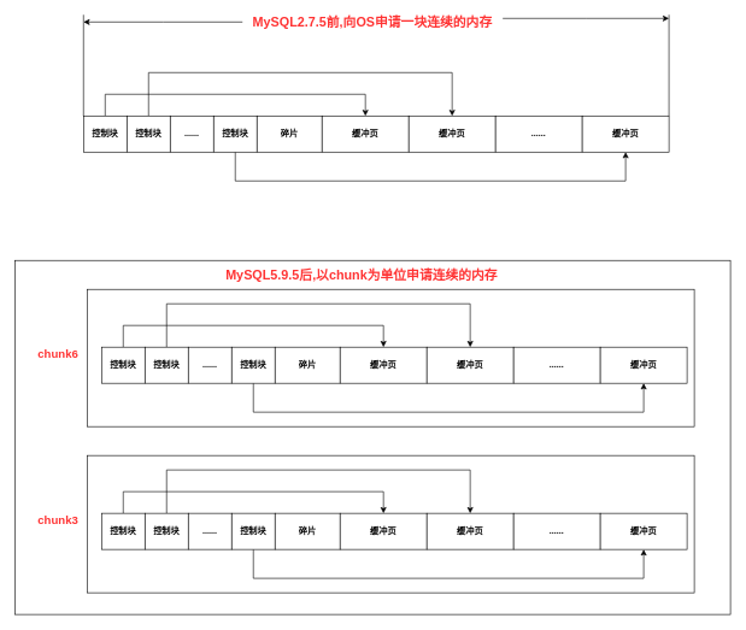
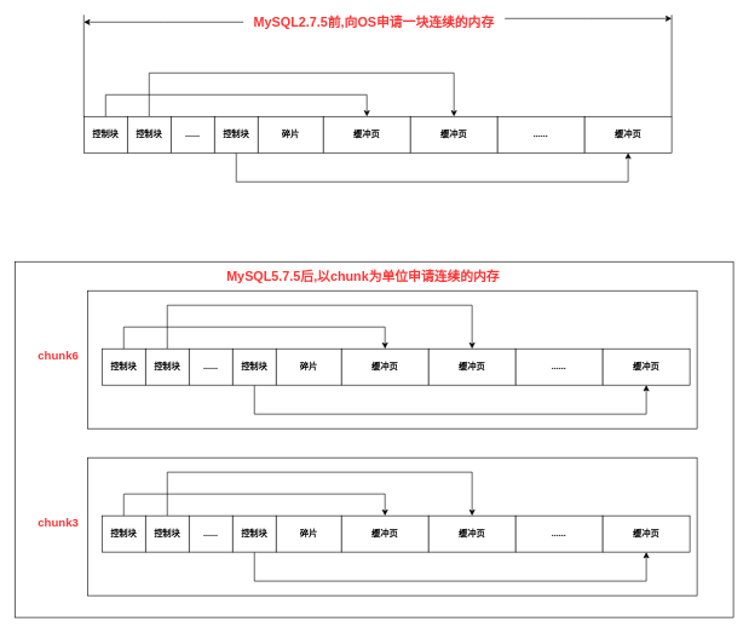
  <mxCell id="0" />
  <mxCell id="1" parent="0" />
  <mxCell id="2" value="" style="rounded=0;whiteSpace=wrap;html=1;" vertex="1" parent="1"><mxGeometry x="20" y="360" width="990" height="490" as="geometry" /></mxCell>
  <mxCell id="3" value="" style="rounded=0;whiteSpace=wrap;html=1;" vertex="1" parent="1"><mxGeometry x="120" y="400" width="840" height="190" as="geometry" /></mxCell>
  <mxCell id="4" style="edgeStyle=orthogonalEdgeStyle;rounded=0;orthogonalLoop=1;jettySize=auto;html=1;exitX=0.5;exitY=0;exitDx=0;exitDy=0;entryX=0.5;entryY=0;entryDx=0;entryDy=0;" edge="1" parent="1" source="5" target="12"><mxGeometry relative="1" as="geometry"><Array as="points"><mxPoint x="145" y="130" /><mxPoint x="505" y="130" /></Array></mxGeometry></mxCell>
  <mxCell id="5" value="&lt;b&gt;控制块&lt;/b&gt;" style="rounded=0;whiteSpace=wrap;html=1;" vertex="1" parent="1"><mxGeometry x="115" y="160" width="60" height="50" as="geometry" /></mxCell>
  <mxCell id="6" style="edgeStyle=orthogonalEdgeStyle;rounded=0;orthogonalLoop=1;jettySize=auto;html=1;exitX=0.5;exitY=0;exitDx=0;exitDy=0;entryX=0.5;entryY=0;entryDx=0;entryDy=0;" edge="1" parent="1" source="7" target="13"><mxGeometry relative="1" as="geometry"><Array as="points"><mxPoint x="205" y="100" /><mxPoint x="625" y="100" /></Array></mxGeometry></mxCell>
  <mxCell id="7" value="&lt;b&gt;控制块&lt;/b&gt;" style="rounded=0;whiteSpace=wrap;html=1;" vertex="1" parent="1"><mxGeometry x="175" y="160" width="60" height="50" as="geometry" /></mxCell>
  <mxCell id="8" value="&lt;b&gt;......&lt;/b&gt;" style="rounded=0;whiteSpace=wrap;html=1;" vertex="1" parent="1"><mxGeometry x="235" y="160" width="60" height="50" as="geometry" /></mxCell>
  <mxCell id="9" style="edgeStyle=orthogonalEdgeStyle;rounded=0;orthogonalLoop=1;jettySize=auto;html=1;exitX=0.5;exitY=1;exitDx=0;exitDy=0;entryX=0.5;entryY=1;entryDx=0;entryDy=0;" edge="1" parent="1" source="10" target="15"><mxGeometry relative="1" as="geometry"><Array as="points"><mxPoint x="325" y="250" /><mxPoint x="865" y="250" /></Array></mxGeometry></mxCell>
  <mxCell id="10" value="&lt;b&gt;控制块&lt;/b&gt;" style="rounded=0;whiteSpace=wrap;html=1;" vertex="1" parent="1"><mxGeometry x="295" y="160" width="60" height="50" as="geometry" /></mxCell>
  <mxCell id="11" value="&lt;b&gt;碎片&lt;/b&gt;" style="rounded=0;whiteSpace=wrap;html=1;" vertex="1" parent="1"><mxGeometry x="355" y="160" width="90" height="50" as="geometry" /></mxCell>
  <mxCell id="12" value="&lt;b&gt;缓冲页&lt;/b&gt;" style="rounded=0;whiteSpace=wrap;html=1;" vertex="1" parent="1"><mxGeometry x="445" y="160" width="120" height="50" as="geometry" /></mxCell>
  <mxCell id="13" value="&lt;b&gt;缓冲页&lt;/b&gt;" style="rounded=0;whiteSpace=wrap;html=1;" vertex="1" parent="1"><mxGeometry x="565" y="160" width="120" height="50" as="geometry" /></mxCell>
  <mxCell id="14" value="&lt;b&gt;......&lt;/b&gt;" style="rounded=0;whiteSpace=wrap;html=1;" vertex="1" parent="1"><mxGeometry x="685" y="160" width="120" height="50" as="geometry" /></mxCell>
  <mxCell id="15" value="&lt;b&gt;缓冲页&lt;/b&gt;" style="rounded=0;whiteSpace=wrap;html=1;" vertex="1" parent="1"><mxGeometry x="805" y="160" width="120" height="50" as="geometry" /></mxCell>
  <mxCell id="16" value="" style="endArrow=none;html=1;exitX=0;exitY=0;exitDx=0;exitDy=0;" edge="1" parent="1" source="5"><mxGeometry width="50" height="50" relative="1" as="geometry"><mxPoint x="95" y="160" as="sourcePoint" /><mxPoint x="115" y="20" as="targetPoint" /></mxGeometry></mxCell>
  <mxCell id="17" value="" style="endArrow=none;html=1;exitX=0;exitY=0;exitDx=0;exitDy=0;" edge="1" parent="1"><mxGeometry width="50" height="50" relative="1" as="geometry"><mxPoint x="925" y="160" as="sourcePoint" /><mxPoint x="925" y="20" as="targetPoint" /></mxGeometry></mxCell>
  <mxCell id="18" style="edgeStyle=orthogonalEdgeStyle;rounded=0;orthogonalLoop=1;jettySize=auto;html=1;exitX=1;exitY=0.25;exitDx=0;exitDy=0;" edge="1" parent="1" source="20"><mxGeometry relative="1" as="geometry"><mxPoint x="925" y="25" as="targetPoint" /></mxGeometry></mxCell>
  <mxCell id="19" style="edgeStyle=orthogonalEdgeStyle;rounded=0;orthogonalLoop=1;jettySize=auto;html=1;exitX=0;exitY=0.5;exitDx=0;exitDy=0;" edge="1" parent="1" source="20"><mxGeometry relative="1" as="geometry"><mxPoint x="115" y="30" as="targetPoint" /></mxGeometry></mxCell>
  <mxCell id="20" value="&lt;b&gt;&lt;font style=&quot;font-size: 18px&quot; color=&quot;#ff3333&quot;&gt;MySQL2.7.5前,向OS申请一块连续的内存&lt;/font&gt;&lt;/b&gt;" style="text;html=1;strokeColor=none;fillColor=none;align=center;verticalAlign=middle;whiteSpace=wrap;rounded=0;" vertex="1" parent="1"><mxGeometry x="335" y="20" width="360" height="20" as="geometry" /></mxCell>
  <mxCell id="21" style="edgeStyle=orthogonalEdgeStyle;rounded=0;orthogonalLoop=1;jettySize=auto;html=1;exitX=0.5;exitY=0;exitDx=0;exitDy=0;entryX=0.5;entryY=0;entryDx=0;entryDy=0;" edge="1" parent="1" source="22" target="29"><mxGeometry relative="1" as="geometry"><Array as="points"><mxPoint x="170" y="450" /><mxPoint x="530" y="450" /></Array></mxGeometry></mxCell>
  <mxCell id="22" value="&lt;b&gt;控制块&lt;/b&gt;" style="rounded=0;whiteSpace=wrap;html=1;" vertex="1" parent="1"><mxGeometry x="140" y="480" width="60" height="50" as="geometry" /></mxCell>
  <mxCell id="23" style="edgeStyle=orthogonalEdgeStyle;rounded=0;orthogonalLoop=1;jettySize=auto;html=1;exitX=0.5;exitY=0;exitDx=0;exitDy=0;entryX=0.5;entryY=0;entryDx=0;entryDy=0;" edge="1" parent="1" source="24" target="30"><mxGeometry relative="1" as="geometry"><Array as="points"><mxPoint x="230" y="420" /><mxPoint x="650" y="420" /></Array></mxGeometry></mxCell>
  <mxCell id="24" value="&lt;b&gt;控制块&lt;/b&gt;" style="rounded=0;whiteSpace=wrap;html=1;" vertex="1" parent="1"><mxGeometry x="200" y="480" width="60" height="50" as="geometry" /></mxCell>
  <mxCell id="25" value="&lt;b&gt;......&lt;/b&gt;" style="rounded=0;whiteSpace=wrap;html=1;" vertex="1" parent="1"><mxGeometry x="260" y="480" width="60" height="50" as="geometry" /></mxCell>
  <mxCell id="26" style="edgeStyle=orthogonalEdgeStyle;rounded=0;orthogonalLoop=1;jettySize=auto;html=1;exitX=0.5;exitY=1;exitDx=0;exitDy=0;entryX=0.5;entryY=1;entryDx=0;entryDy=0;" edge="1" parent="1" source="27" target="32"><mxGeometry relative="1" as="geometry"><Array as="points"><mxPoint x="350" y="570" /><mxPoint x="890" y="570" /></Array></mxGeometry></mxCell>
  <mxCell id="27" value="&lt;b&gt;控制块&lt;/b&gt;" style="rounded=0;whiteSpace=wrap;html=1;" vertex="1" parent="1"><mxGeometry x="320" y="480" width="60" height="50" as="geometry" /></mxCell>
  <mxCell id="28" value="&lt;b&gt;碎片&lt;/b&gt;" style="rounded=0;whiteSpace=wrap;html=1;" vertex="1" parent="1"><mxGeometry x="380" y="480" width="90" height="50" as="geometry" /></mxCell>
  <mxCell id="29" value="&lt;b&gt;缓冲页&lt;/b&gt;" style="rounded=0;whiteSpace=wrap;html=1;" vertex="1" parent="1"><mxGeometry x="470" y="480" width="120" height="50" as="geometry" /></mxCell>
  <mxCell id="30" value="&lt;b&gt;缓冲页&lt;/b&gt;" style="rounded=0;whiteSpace=wrap;html=1;" vertex="1" parent="1"><mxGeometry x="590" y="480" width="120" height="50" as="geometry" /></mxCell>
  <mxCell id="31" value="&lt;b&gt;......&lt;/b&gt;" style="rounded=0;whiteSpace=wrap;html=1;" vertex="1" parent="1"><mxGeometry x="710" y="480" width="120" height="50" as="geometry" /></mxCell>
  <mxCell id="32" value="&lt;b&gt;缓冲页&lt;/b&gt;" style="rounded=0;whiteSpace=wrap;html=1;" vertex="1" parent="1"><mxGeometry x="830" y="480" width="120" height="50" as="geometry" /></mxCell>
  <mxCell id="33" value="&lt;b&gt;&lt;font style=&quot;font-size: 16px&quot; color=&quot;#ff3333&quot;&gt;chunk6&lt;/font&gt;&lt;/b&gt;" style="text;html=1;strokeColor=none;fillColor=none;align=center;verticalAlign=middle;whiteSpace=wrap;rounded=0;" vertex="1" parent="1"><mxGeometry x="60" y="480" width="40" height="20" as="geometry" /></mxCell>
  <mxCell id="34" value="" style="rounded=0;whiteSpace=wrap;html=1;" vertex="1" parent="1"><mxGeometry x="120" y="630" width="840" height="190" as="geometry" /></mxCell>
  <mxCell id="35" style="edgeStyle=orthogonalEdgeStyle;rounded=0;orthogonalLoop=1;jettySize=auto;html=1;exitX=0.5;exitY=0;exitDx=0;exitDy=0;entryX=0.5;entryY=0;entryDx=0;entryDy=0;" edge="1" parent="1" source="36" target="43"><mxGeometry relative="1" as="geometry"><Array as="points"><mxPoint x="170" y="680" /><mxPoint x="530" y="680" /></Array></mxGeometry></mxCell>
  <mxCell id="36" value="&lt;b&gt;控制块&lt;/b&gt;" style="rounded=0;whiteSpace=wrap;html=1;" vertex="1" parent="1"><mxGeometry x="140" y="710" width="60" height="50" as="geometry" /></mxCell>
  <mxCell id="37" style="edgeStyle=orthogonalEdgeStyle;rounded=0;orthogonalLoop=1;jettySize=auto;html=1;exitX=0.5;exitY=0;exitDx=0;exitDy=0;entryX=0.5;entryY=0;entryDx=0;entryDy=0;" edge="1" parent="1" source="38" target="44"><mxGeometry relative="1" as="geometry"><Array as="points"><mxPoint x="230" y="650" /><mxPoint x="650" y="650" /></Array></mxGeometry></mxCell>
  <mxCell id="38" value="&lt;b&gt;控制块&lt;/b&gt;" style="rounded=0;whiteSpace=wrap;html=1;" vertex="1" parent="1"><mxGeometry x="200" y="710" width="60" height="50" as="geometry" /></mxCell>
  <mxCell id="39" value="&lt;b&gt;......&lt;/b&gt;" style="rounded=0;whiteSpace=wrap;html=1;" vertex="1" parent="1"><mxGeometry x="260" y="710" width="60" height="50" as="geometry" /></mxCell>
  <mxCell id="40" style="edgeStyle=orthogonalEdgeStyle;rounded=0;orthogonalLoop=1;jettySize=auto;html=1;exitX=0.5;exitY=1;exitDx=0;exitDy=0;entryX=0.5;entryY=1;entryDx=0;entryDy=0;" edge="1" parent="1" source="41" target="46"><mxGeometry relative="1" as="geometry"><Array as="points"><mxPoint x="350" y="800" /><mxPoint x="890" y="800" /></Array></mxGeometry></mxCell>
  <mxCell id="41" value="&lt;b&gt;控制块&lt;/b&gt;" style="rounded=0;whiteSpace=wrap;html=1;" vertex="1" parent="1"><mxGeometry x="320" y="710" width="60" height="50" as="geometry" /></mxCell>
  <mxCell id="42" value="&lt;b&gt;碎片&lt;/b&gt;" style="rounded=0;whiteSpace=wrap;html=1;" vertex="1" parent="1"><mxGeometry x="380" y="710" width="90" height="50" as="geometry" /></mxCell>
  <mxCell id="43" value="&lt;b&gt;缓冲页&lt;/b&gt;" style="rounded=0;whiteSpace=wrap;html=1;" vertex="1" parent="1"><mxGeometry x="470" y="710" width="120" height="50" as="geometry" /></mxCell>
  <mxCell id="44" value="&lt;b&gt;缓冲页&lt;/b&gt;" style="rounded=0;whiteSpace=wrap;html=1;" vertex="1" parent="1"><mxGeometry x="590" y="710" width="120" height="50" as="geometry" /></mxCell>
  <mxCell id="45" value="&lt;b&gt;......&lt;/b&gt;" style="rounded=0;whiteSpace=wrap;html=1;" vertex="1" parent="1"><mxGeometry x="710" y="710" width="120" height="50" as="geometry" /></mxCell>
  <mxCell id="46" value="&lt;b&gt;缓冲页&lt;/b&gt;" style="rounded=0;whiteSpace=wrap;html=1;" vertex="1" parent="1"><mxGeometry x="830" y="710" width="120" height="50" as="geometry" /></mxCell>
  <mxCell id="47" value="&lt;b&gt;&lt;font style=&quot;font-size: 16px&quot; color=&quot;#ff3333&quot;&gt;chunk3&lt;/font&gt;&lt;/b&gt;" style="text;html=1;strokeColor=none;fillColor=none;align=center;verticalAlign=middle;whiteSpace=wrap;rounded=0;" vertex="1" parent="1"><mxGeometry x="60" y="710" width="40" height="20" as="geometry" /></mxCell>
- <mxCell id="48" value="&lt;b&gt;&lt;font style=&quot;font-size: 18px&quot; color=&quot;#ff3333&quot;&gt;MySQL5.9.5后,以chunk为单位申请连续的内存&lt;/font&gt;&lt;/b&gt;" style="text;html=1;strokeColor=none;fillColor=none;align=center;verticalAlign=middle;whiteSpace=wrap;rounded=0;" vertex="1" parent="1"><mxGeometry x="280" y="370" width="440" height="20" as="geometry" /></mxCell>
+ <mxCell id="48" value="&lt;b&gt;&lt;font style=&quot;font-size: 18px&quot; color=&quot;#ff3333&quot;&gt;MySQL5.7.5后,以chunk为单位申请连续的内存&lt;/font&gt;&lt;/b&gt;" style="text;html=1;strokeColor=none;fillColor=none;align=center;verticalAlign=middle;whiteSpace=wrap;rounded=0;" vertex="1" parent="1"><mxGeometry x="280" y="370" width="440" height="20" as="geometry" /></mxCell>
